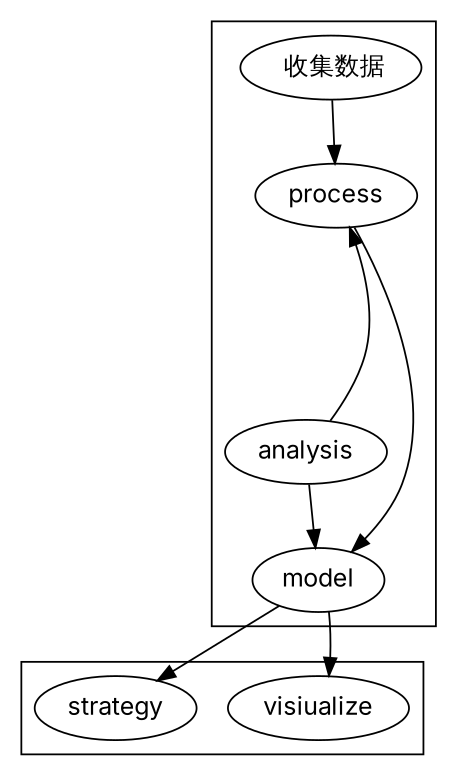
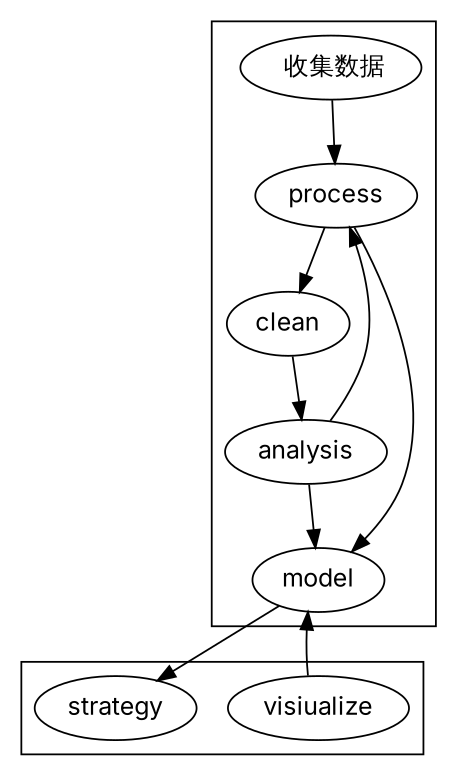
  digraph {
    fontname=Inter
    rankdir=TB
    node [fontname=Inter]
    edge [fontname=Inter]
    n1 [label=" 收集数据"]
    process
+   clean
    analysis
    model
    visiualize
    strategy
    subgraph cluster_1 {
      n1
      process
+     clean
      analysis
      model
    }
    subgraph cluster_2 {
      visiualize
      strategy
    }
    n1 -> process
+   process -> clean
    process -> model
+   clean -> analysis
    analysis -> process
    analysis -> model
-   model -> visiualize
+   visiualize -> model
    model -> strategy
  }
